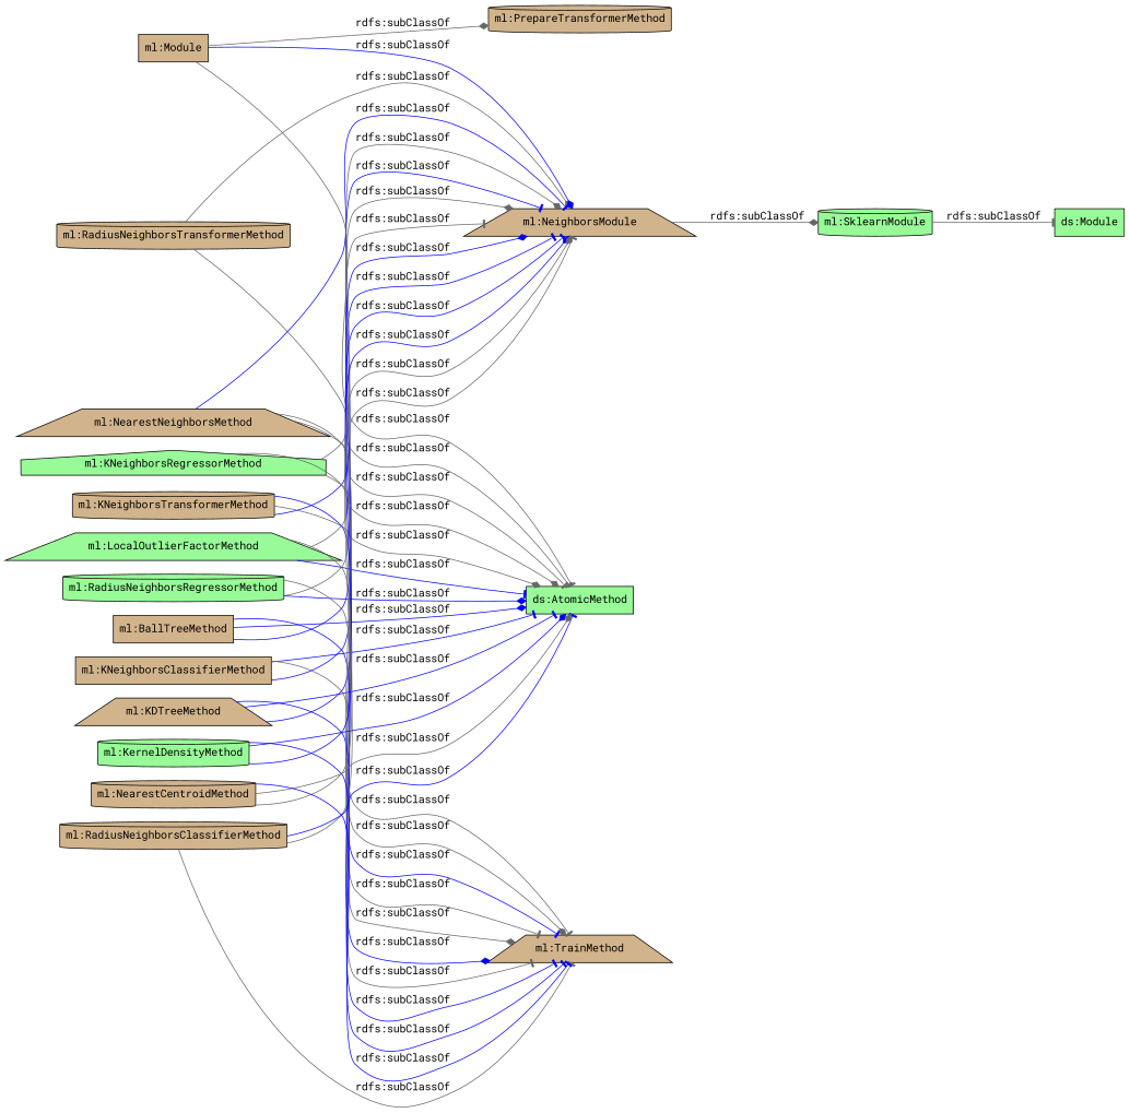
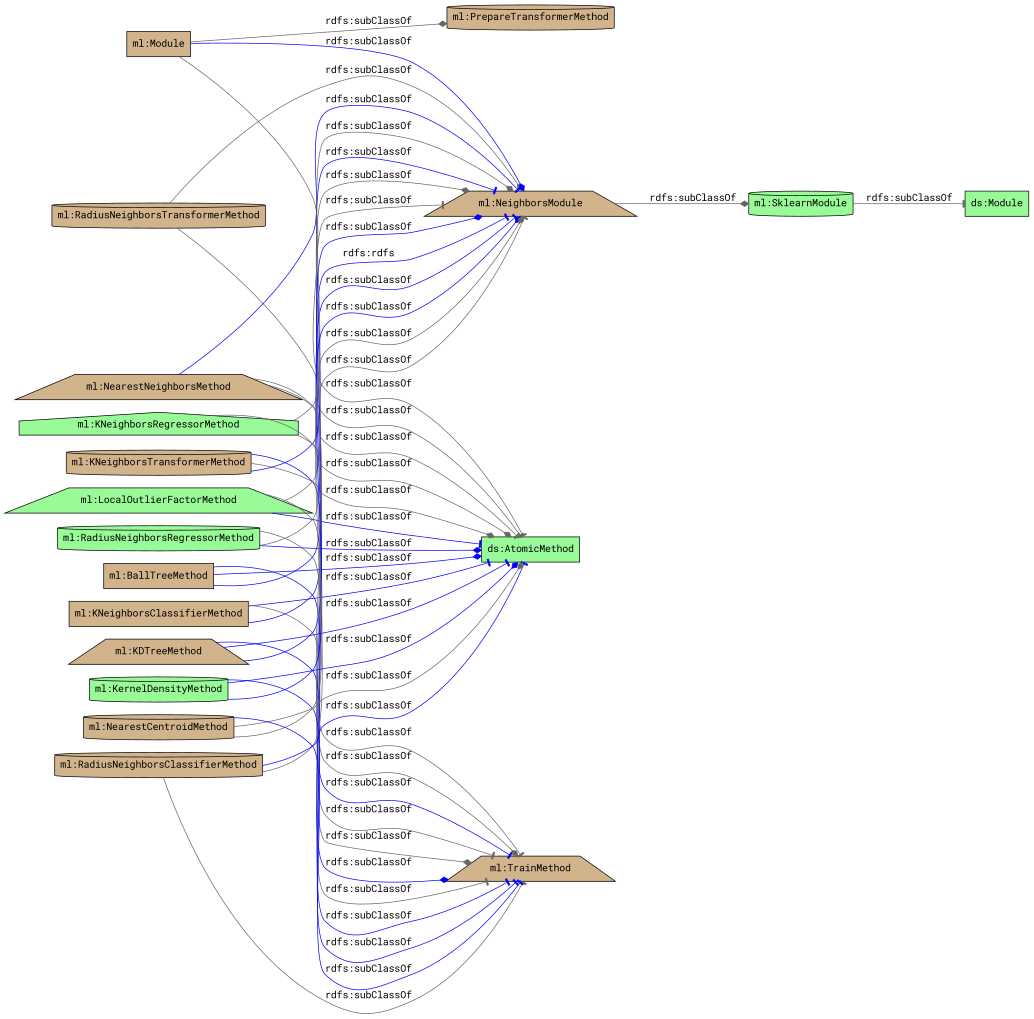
  digraph {
    fontname="Roboto Mono"
    rankdir=LR
    node [color=black fillcolor=tan fontname="Roboto Mono" shape=cylinder style=filled]
    edge [arrowhead=tee color=gray40 fontname="Roboto Mono"]
    "ml:NeighborsModule" [shape=trapezium]
    "ml:RadiusNeighborsTransformerMethod"
    "ds:AtomicMethod" [fillcolor=palegreen shape=box]
    "ml:SklearnModule" [fillcolor=palegreen]
    "ml:TrainMethod" [shape=trapezium]
    "ml:KNeighborsTransformerMethod"
    n7 [label="ml:Module" shape=box]
    "ml:PrepareTransformerMethod"
    "ml:KNeighborsClassifierMethod" [shape=box]
    "ml:RadiusNeighborsRegressorMethod" [fillcolor=palegreen]
    "ml:LocalOutlierFactorMethod" [fillcolor=palegreen shape=trapezium]
    "ml:BallTreeMethod" [shape=box]
    "ml:KDTreeMethod" [shape=trapezium]
    "ml:NearestNeighborsMethod" [shape=trapezium]
    "ml:KNeighborsRegressorMethod" [fillcolor=palegreen shape=house]
    "ds:Module" [fillcolor=palegreen shape=box]
    "ml:RadiusNeighborsClassifierMethod"
    "ml:KernelDensityMethod" [fillcolor=palegreen]
    "ml:NearestCentroidMethod"
    "ml:NeighborsModule" -> "ml:SklearnModule" [arrowhead=diamond label="rdfs:subClassOf"]
    "ml:RadiusNeighborsTransformerMethod" -> "ml:NeighborsModule" [arrowhead=diamond label="rdfs:subClassOf"]
    "ml:RadiusNeighborsTransformerMethod" -> "ds:AtomicMethod" [label="rdfs:subClassOf"]
    "ml:SklearnModule" -> "ds:Module" [label="rdfs:subClassOf"]
    "ml:KNeighborsTransformerMethod" -> "ml:NeighborsModule" [color=blue label="rdfs:subClassOf"]
    "ml:KNeighborsTransformerMethod" -> "ds:AtomicMethod" [arrowhead=diamond label="rdfs:subClassOf"]
    "ml:KNeighborsTransformerMethod" -> "ml:TrainMethod" [color=blue label="rdfs:subClassOf"]
    n7 -> "ml:NeighborsModule" [arrowhead=diamond color=blue label="rdfs:subClassOf"]
    n7 -> "ds:AtomicMethod" [label="rdfs:subClassOf"]
    n7 -> "ml:PrepareTransformerMethod" [arrowhead=diamond label="rdfs:subClassOf"]
-   "ml:KNeighborsClassifierMethod" -> "ml:NeighborsModule" [color=blue label="rdfs:subClassOf"]
+   "ml:KNeighborsClassifierMethod" -> "ml:NeighborsModule" [color=blue label="rdfs:rdfs"]
    "ml:KNeighborsClassifierMethod" -> "ds:AtomicMethod" [color=blue label="rdfs:subClassOf"]
    "ml:KNeighborsClassifierMethod" -> "ml:TrainMethod" [label="rdfs:subClassOf"]
    "ml:RadiusNeighborsRegressorMethod" -> "ml:NeighborsModule" [label="rdfs:subClassOf"]
    "ml:RadiusNeighborsRegressorMethod" -> "ds:AtomicMethod" [arrowhead=diamond color=blue label="rdfs:subClassOf"]
    "ml:RadiusNeighborsRegressorMethod" -> "ml:TrainMethod" [arrowhead=diamond label="rdfs:subClassOf"]
    "ml:LocalOutlierFactorMethod" -> "ml:NeighborsModule" [arrowhead=diamond label="rdfs:subClassOf"]
    "ml:LocalOutlierFactorMethod" -> "ds:AtomicMethod" [color=blue label="rdfs:subClassOf"]
    "ml:LocalOutlierFactorMethod" -> "ml:TrainMethod" [label="rdfs:subClassOf"]
    "ml:BallTreeMethod" -> "ml:NeighborsModule" [arrowhead=diamond color=blue label="rdfs:subClassOf"]
    "ml:BallTreeMethod" -> "ds:AtomicMethod" [arrowhead=diamond color=blue label="rdfs:subClassOf"]
    "ml:BallTreeMethod" -> "ml:TrainMethod" [arrowhead=diamond color=blue label="rdfs:subClassOf"]
    "ml:KDTreeMethod" -> "ml:NeighborsModule" [color=blue label="rdfs:subClassOf"]
    "ml:KDTreeMethod" -> "ds:AtomicMethod" [color=blue label="rdfs:subClassOf"]
    "ml:KDTreeMethod" -> "ml:TrainMethod" [color=blue label="rdfs:subClassOf"]
    "ml:NearestNeighborsMethod" -> "ml:NeighborsModule" [color=blue label="rdfs:subClassOf"]
    "ml:NearestNeighborsMethod" -> "ds:AtomicMethod" [label="rdfs:subClassOf"]
    "ml:NearestNeighborsMethod" -> "ml:TrainMethod" [label="rdfs:subClassOf"]
    "ml:KNeighborsRegressorMethod" -> "ml:NeighborsModule" [arrowhead=diamond label="rdfs:subClassOf"]
    "ml:KNeighborsRegressorMethod" -> "ds:AtomicMethod" [arrowhead=diamond label="rdfs:subClassOf"]
    "ml:KNeighborsRegressorMethod" -> "ml:TrainMethod" [arrowhead=diamond label="rdfs:subClassOf"]
    "ml:RadiusNeighborsClassifierMethod" -> "ml:NeighborsModule" [label="rdfs:subClassOf"]
    "ml:RadiusNeighborsClassifierMethod" -> "ds:AtomicMethod" [color=blue label="rdfs:subClassOf"]
    "ml:RadiusNeighborsClassifierMethod" -> "ml:TrainMethod" [label="rdfs:subClassOf"]
    "ml:KernelDensityMethod" -> "ml:NeighborsModule" [arrowhead=diamond color=blue label="rdfs:subClassOf"]
    "ml:KernelDensityMethod" -> "ds:AtomicMethod" [arrowhead=diamond color=blue label="rdfs:subClassOf"]
    "ml:KernelDensityMethod" -> "ml:TrainMethod" [color=blue label="rdfs:subClassOf"]
    "ml:NearestCentroidMethod" -> "ml:NeighborsModule" [arrowhead=diamond label="rdfs:subClassOf"]
    "ml:NearestCentroidMethod" -> "ds:AtomicMethod" [arrowhead=diamond label="rdfs:subClassOf"]
    "ml:NearestCentroidMethod" -> "ml:TrainMethod" [color=blue label="rdfs:subClassOf"]
  }
